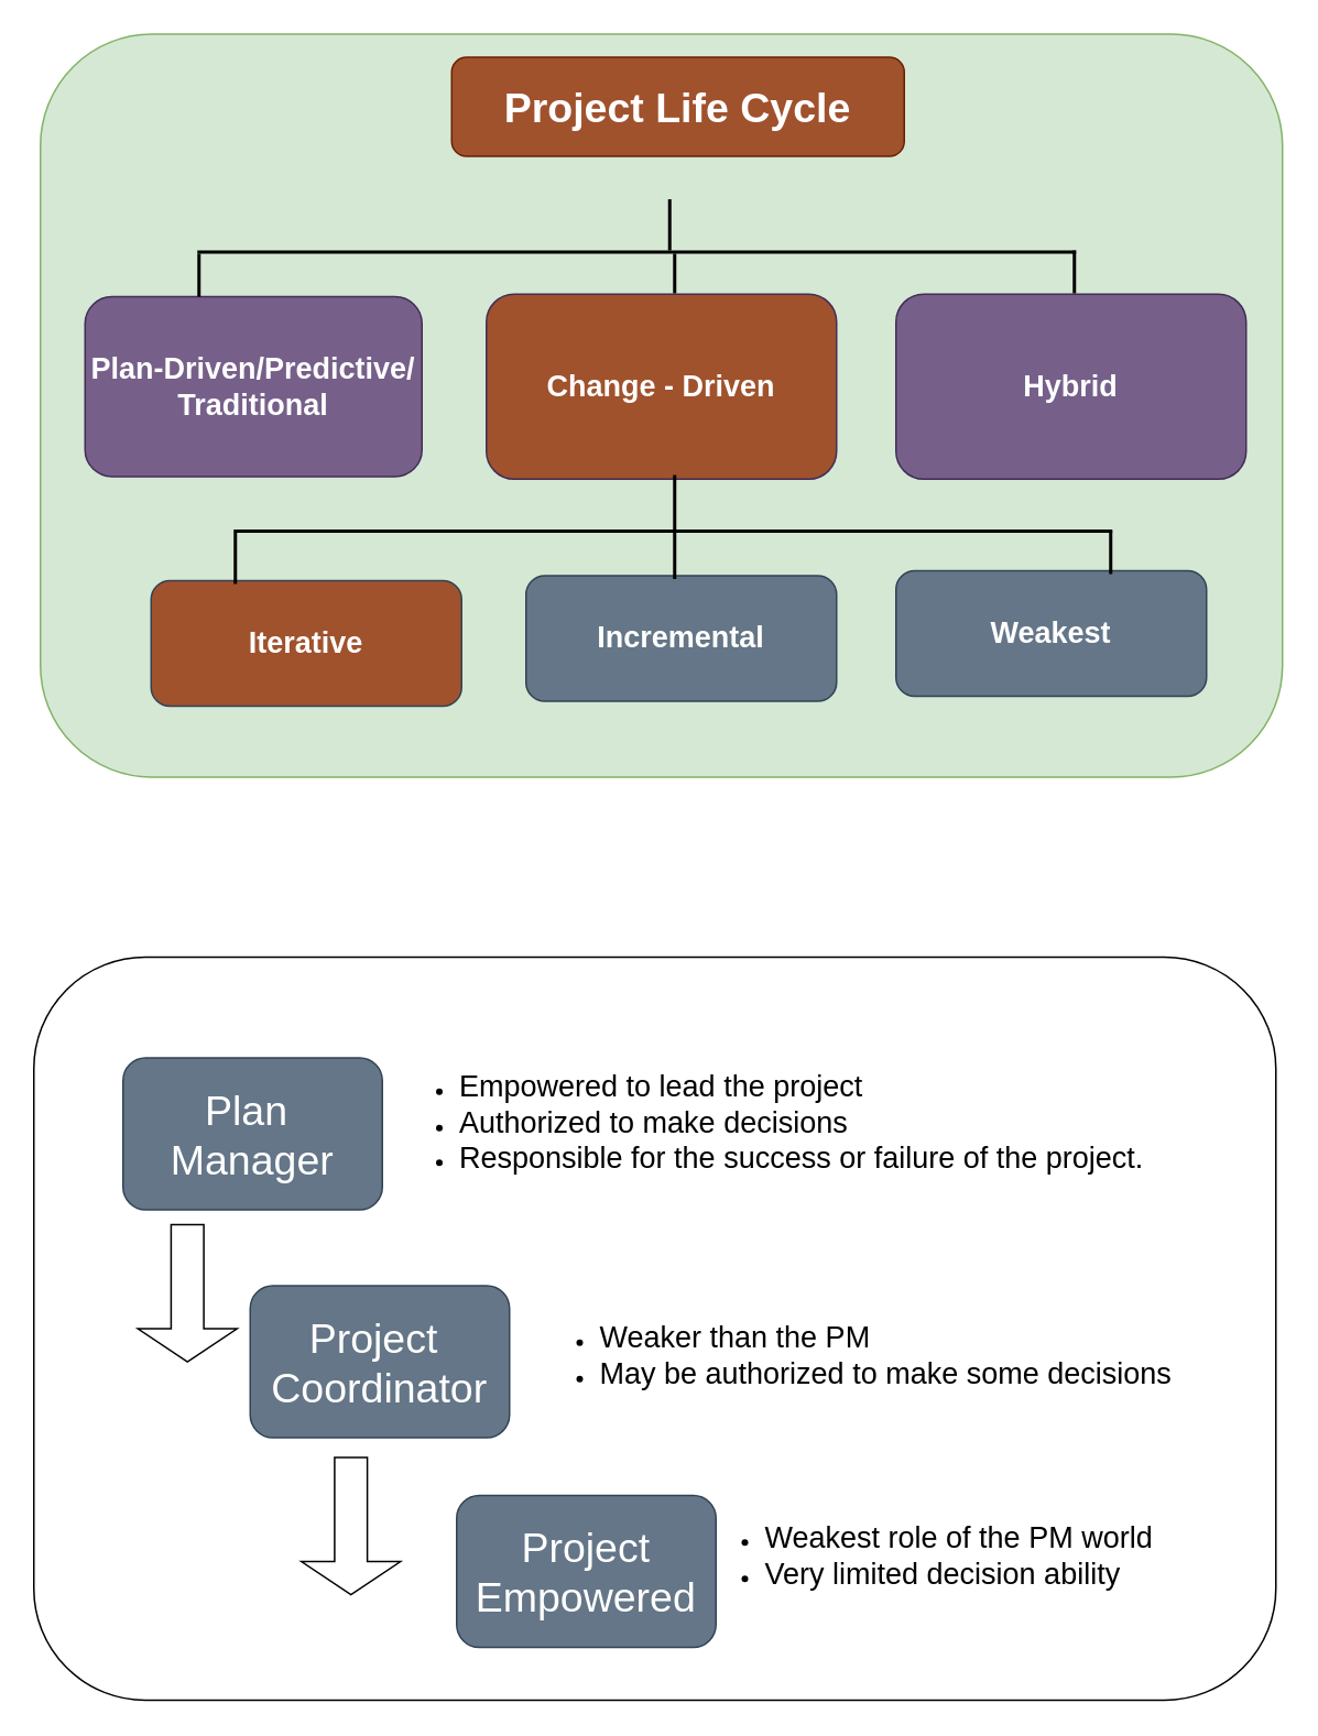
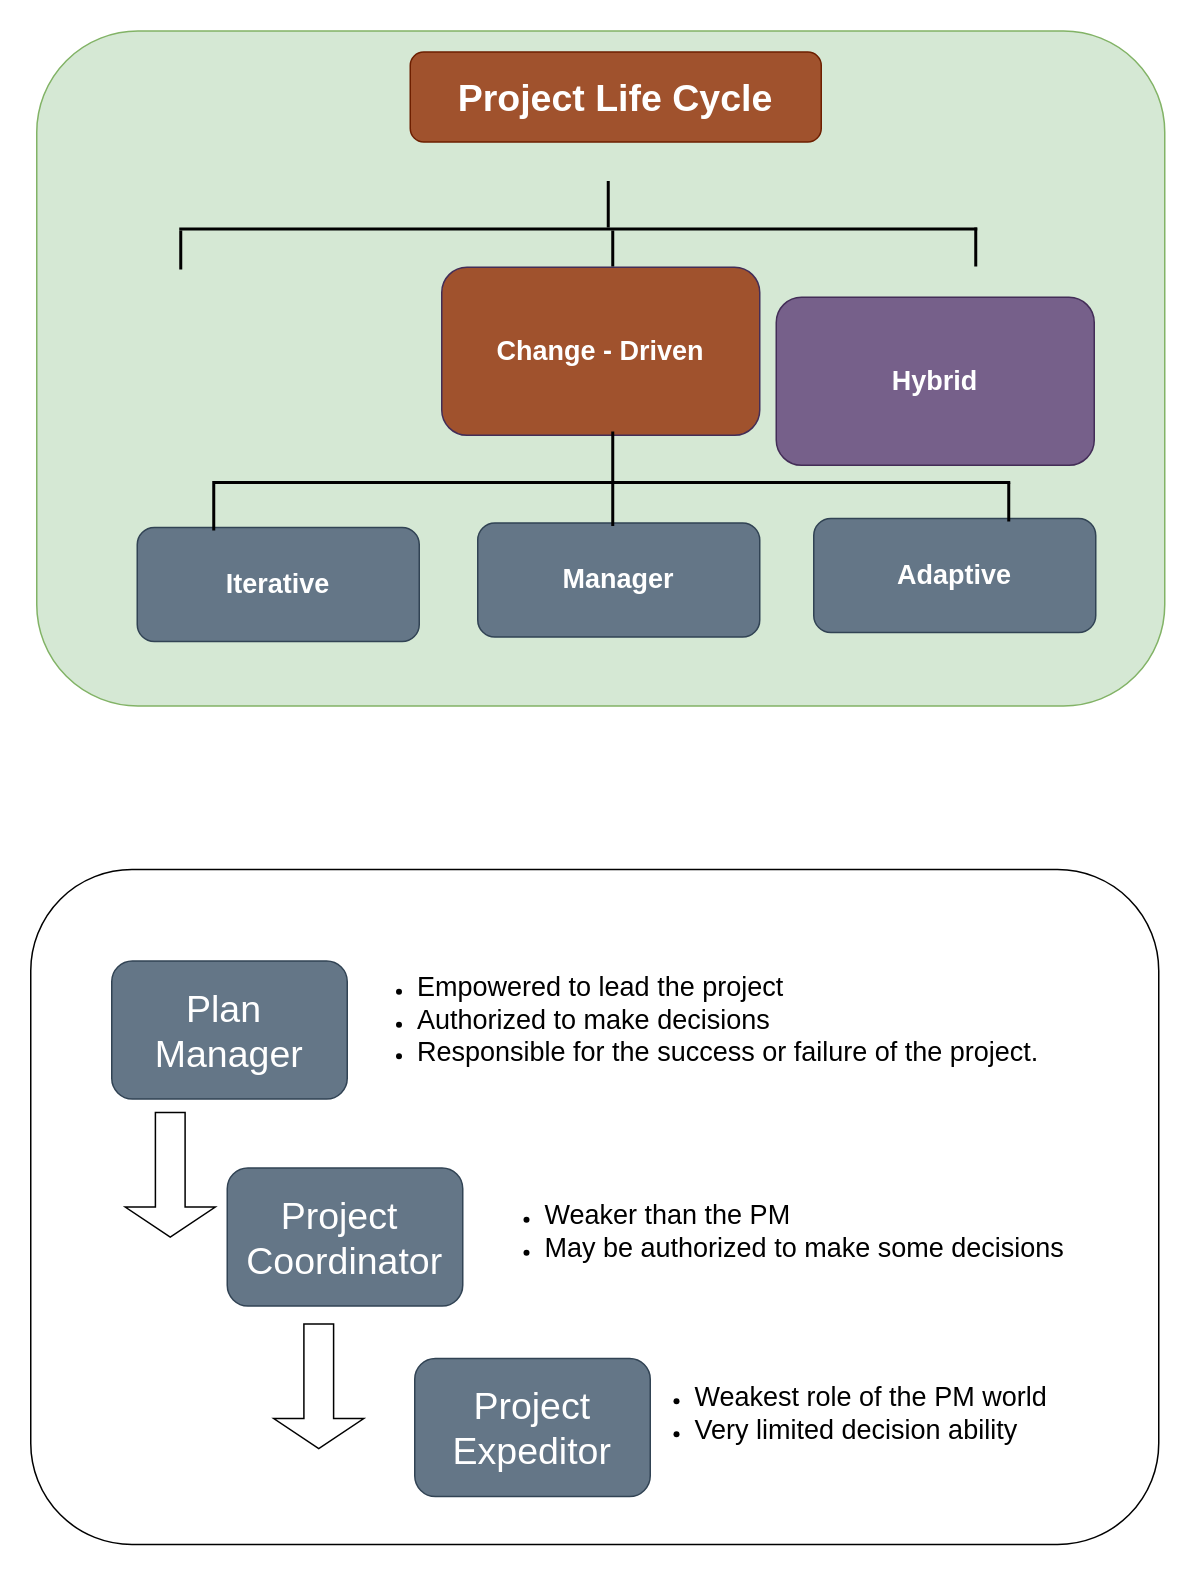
  <mxCell id="0" />
  <mxCell id="1" parent="0" />
  <mxCell id="2" value="" style="rounded=1;whiteSpace=wrap;html=1;fillColor=#d5e8d4;strokeColor=#82b366;" vertex="1" parent="1"><mxGeometry x="24" y="20" width="752" height="450" as="geometry" /></mxCell>
  <mxCell id="3" value="&lt;b&gt;&lt;font style=&quot;font-size: 25px;&quot;&gt;Project Life Cycle&lt;/font&gt;&lt;/b&gt;" style="rounded=1;whiteSpace=wrap;html=1;fillColor=#a0522d;strokeColor=#6D1F00;fontColor=#ffffff;" vertex="1" parent="1"><mxGeometry x="273" y="34" width="274" height="60" as="geometry" /></mxCell>
- <mxCell id="4" value="&lt;b style=&quot;font-size: 18px;&quot;&gt;&lt;font style=&quot;font-size: 18px;&quot;&gt;Plan-Driven/Predictive/&lt;/font&gt;&lt;/b&gt;&lt;div style=&quot;font-size: 18px;&quot;&gt;&lt;b&gt;&lt;font style=&quot;font-size: 18px;&quot;&gt;Traditional&lt;/font&gt;&lt;/b&gt;&lt;/div&gt;" style="rounded=1;whiteSpace=wrap;html=1;fillColor=#76608a;strokeColor=#432D57;fontColor=#ffffff;" vertex="1" parent="1"><mxGeometry x="51" y="179" width="204" height="109" as="geometry" /></mxCell>
  <mxCell id="5" value="&lt;b&gt;&lt;font style=&quot;font-size: 18px;&quot;&gt;Change - Driven&lt;/font&gt;&lt;/b&gt;" style="rounded=1;whiteSpace=wrap;html=1;fillColor=#a0522d;strokeColor=#432D57;fontColor=#ffffff;" vertex="1" parent="1"><mxGeometry x="294" y="177.5" width="212" height="112" as="geometry" /></mxCell>
- <mxCell id="6" value="&lt;b&gt;&lt;font style=&quot;font-size: 18px;&quot;&gt;Hybrid&lt;/font&gt;&lt;/b&gt;" style="rounded=1;whiteSpace=wrap;html=1;fillColor=#76608a;strokeColor=#432D57;fontColor=#ffffff;" vertex="1" parent="1"><mxGeometry x="542" y="177.5" width="212" height="112" as="geometry" /></mxCell>
- <mxCell id="7" value="&lt;b&gt;&lt;font style=&quot;font-size: 18px;&quot;&gt;Iterative&lt;/font&gt;&lt;/b&gt;" style="rounded=1;whiteSpace=wrap;html=1;fillColor=#a0522d;strokeColor=#314354;fontColor=#ffffff;" vertex="1" parent="1"><mxGeometry x="91" y="351" width="188" height="76" as="geometry" /></mxCell>
- <mxCell id="8" value="&lt;b&gt;&lt;font style=&quot;font-size: 18px;&quot;&gt;Incremental&lt;/font&gt;&lt;/b&gt;" style="rounded=1;whiteSpace=wrap;html=1;fillColor=#647687;strokeColor=#314354;fontColor=#ffffff;" vertex="1" parent="1"><mxGeometry x="318" y="348" width="188" height="76" as="geometry" /></mxCell>
- <mxCell id="9" value="&lt;b&gt;&lt;font style=&quot;font-size: 18px;&quot;&gt;Weakest&lt;/font&gt;&lt;/b&gt;" style="rounded=1;whiteSpace=wrap;html=1;fillColor=#647687;strokeColor=#314354;fontColor=#ffffff;" vertex="1" parent="1"><mxGeometry x="542" y="345" width="188" height="76" as="geometry" /></mxCell>
+ <mxCell id="6" value="&lt;b&gt;&lt;font style=&quot;font-size: 18px;&quot;&gt;Hybrid&lt;/font&gt;&lt;/b&gt;" style="rounded=1;whiteSpace=wrap;html=1;fillColor=#76608a;strokeColor=#432D57;fontColor=#ffffff;" vertex="1" parent="1"><mxGeometry x="517" y="197.5" width="212" height="112" as="geometry" /></mxCell>
+ <mxCell id="7" value="&lt;b&gt;&lt;font style=&quot;font-size: 18px;&quot;&gt;Iterative&lt;/font&gt;&lt;/b&gt;" style="rounded=1;whiteSpace=wrap;html=1;fillColor=#647687;strokeColor=#314354;fontColor=#ffffff;" vertex="1" parent="1"><mxGeometry x="91" y="351" width="188" height="76" as="geometry" /></mxCell>
+ <mxCell id="8" value="&lt;b&gt;&lt;font style=&quot;font-size: 18px;&quot;&gt;Manager&lt;/font&gt;&lt;/b&gt;" style="rounded=1;whiteSpace=wrap;html=1;fillColor=#647687;strokeColor=#314354;fontColor=#ffffff;" vertex="1" parent="1"><mxGeometry x="318" y="348" width="188" height="76" as="geometry" /></mxCell>
+ <mxCell id="9" value="&lt;b&gt;&lt;font style=&quot;font-size: 18px;&quot;&gt;Adaptive&lt;/font&gt;&lt;/b&gt;" style="rounded=1;whiteSpace=wrap;html=1;fillColor=#647687;strokeColor=#314354;fontColor=#ffffff;" vertex="1" parent="1"><mxGeometry x="542" y="345" width="188" height="76" as="geometry" /></mxCell>
  <mxCell id="10" value="" style="line;strokeWidth=2;html=1;perimeter=backbonePerimeter;points=[];outlineConnect=0;" vertex="1" parent="1"><mxGeometry x="119" y="147" width="532" height="10" as="geometry" /></mxCell>
  <mxCell id="11" value="" style="line;strokeWidth=2;direction=south;html=1;perimeter=backbonePerimeter;points=[];outlineConnect=0;" vertex="1" parent="1"><mxGeometry x="400" y="120" width="10" height="31" as="geometry" /></mxCell>
  <mxCell id="12" value="" style="line;strokeWidth=2;html=1;perimeter=backbonePerimeter;points=[];outlineConnect=0;" vertex="1" parent="1"><mxGeometry x="141" y="316" width="532" height="10" as="geometry" /></mxCell>
  <mxCell id="13" value="" style="line;strokeWidth=2;direction=south;html=1;perimeter=backbonePerimeter;points=[];outlineConnect=0;" vertex="1" parent="1"><mxGeometry x="645" y="151" width="10" height="26" as="geometry" /></mxCell>
  <mxCell id="14" value="" style="line;strokeWidth=2;direction=south;html=1;perimeter=backbonePerimeter;points=[];outlineConnect=0;" vertex="1" parent="1"><mxGeometry x="403" y="153" width="10" height="24" as="geometry" /></mxCell>
  <mxCell id="15" value="" style="line;strokeWidth=2;direction=south;html=1;perimeter=backbonePerimeter;points=[];outlineConnect=0;" vertex="1" parent="1"><mxGeometry x="403" y="287" width="10" height="63" as="geometry" /></mxCell>
  <mxCell id="16" value="" style="line;strokeWidth=2;direction=south;html=1;perimeter=backbonePerimeter;points=[];outlineConnect=0;" vertex="1" parent="1"><mxGeometry x="667" y="321" width="10" height="26" as="geometry" /></mxCell>
  <mxCell id="17" value="" style="line;strokeWidth=2;direction=south;html=1;perimeter=backbonePerimeter;points=[];outlineConnect=0;" vertex="1" parent="1"><mxGeometry x="137" y="322" width="10" height="31" as="geometry" /></mxCell>
  <mxCell id="18" value="" style="line;strokeWidth=2;direction=south;html=1;perimeter=backbonePerimeter;points=[];outlineConnect=0;" vertex="1" parent="1"><mxGeometry x="115" y="153" width="10" height="26" as="geometry" /></mxCell>
  <mxCell id="19" value="" style="rounded=1;whiteSpace=wrap;html=1;" vertex="1" parent="1"><mxGeometry x="20" y="579" width="752" height="450" as="geometry" /></mxCell>
  <mxCell id="20" value="&lt;font style=&quot;font-size: 25px;&quot;&gt;Plan&amp;nbsp;&lt;/font&gt;&lt;div style=&quot;font-size: 25px;&quot;&gt;&lt;font style=&quot;font-size: 25px;&quot;&gt;Manager&lt;/font&gt;&lt;/div&gt;" style="rounded=1;whiteSpace=wrap;html=1;fillColor=#647687;fontColor=#ffffff;strokeColor=#314354;" vertex="1" parent="1"><mxGeometry x="74" y="640" width="157" height="92" as="geometry" /></mxCell>
  <mxCell id="21" value="&lt;span style=&quot;font-size: 25px;&quot;&gt;&lt;font style=&quot;font-size: 25px;&quot;&gt;Project&amp;nbsp;&lt;/font&gt;&lt;/span&gt;&lt;div style=&quot;font-size: 25px;&quot;&gt;&lt;font style=&quot;font-size: 25px;&quot;&gt;Coordinator&lt;/font&gt;&lt;/div&gt;" style="rounded=1;whiteSpace=wrap;html=1;fillColor=#647687;fontColor=#ffffff;strokeColor=#314354;" vertex="1" parent="1"><mxGeometry x="151" y="778" width="157" height="92" as="geometry" /></mxCell>
- <mxCell id="22" value="&lt;font style=&quot;font-size: 25px;&quot;&gt;Project Empowered&lt;/font&gt;" style="rounded=1;whiteSpace=wrap;html=1;fillColor=#647687;fontColor=#ffffff;strokeColor=#314354;" vertex="1" parent="1"><mxGeometry x="276" y="905" width="157" height="92" as="geometry" /></mxCell>
+ <mxCell id="22" value="&lt;font style=&quot;font-size: 25px;&quot;&gt;Project Expeditor&lt;/font&gt;" style="rounded=1;whiteSpace=wrap;html=1;fillColor=#647687;fontColor=#ffffff;strokeColor=#314354;" vertex="1" parent="1"><mxGeometry x="276" y="905" width="157" height="92" as="geometry" /></mxCell>
  <mxCell id="23" value="" style="html=1;shadow=0;dashed=0;align=center;verticalAlign=middle;shape=mxgraph.arrows2.arrow;dy=0.67;dx=20;notch=0;rounded=1;strokeColor=default;fontFamily=Helvetica;fontSize=12;fontColor=default;fillColor=default;gradientColor=none;direction=south;" vertex="1" parent="1"><mxGeometry x="83" y="741" width="60" height="83" as="geometry" /></mxCell>
  <mxCell id="24" value="" style="html=1;shadow=0;dashed=0;align=center;verticalAlign=middle;shape=mxgraph.arrows2.arrow;dy=0.67;dx=20;notch=0;rounded=1;strokeColor=default;fontFamily=Helvetica;fontSize=12;fontColor=default;fillColor=default;gradientColor=none;direction=south;" vertex="1" parent="1"><mxGeometry x="182" y="882" width="60" height="83" as="geometry" /></mxCell>
  <mxCell id="25" value="&lt;ul&gt;&lt;li&gt;&lt;font style=&quot;font-size: 18px;&quot;&gt;Empowered to lead the project&lt;/font&gt;&lt;/li&gt;&lt;li&gt;&lt;font style=&quot;font-size: 18px;&quot;&gt;Authorized to make decisions&lt;/font&gt;&lt;/li&gt;&lt;li&gt;&lt;font style=&quot;font-size: 18px;&quot;&gt;Responsible for the success or failure of the project.&lt;/font&gt;&lt;/li&gt;&lt;/ul&gt;" style="text;strokeColor=none;align=left;fillColor=none;html=1;verticalAlign=middle;whiteSpace=wrap;rounded=0;fontFamily=Helvetica;fontSize=12;fontColor=default;" vertex="1" parent="1"><mxGeometry x="235.5" y="645" width="505.5" height="70" as="geometry" /></mxCell>
  <mxCell id="26" value="&lt;ul&gt;&lt;li&gt;&lt;span style=&quot;font-size: 18px;&quot;&gt;Weaker than the PM&lt;/span&gt;&lt;/li&gt;&lt;li&gt;&lt;span style=&quot;font-size: 18px;&quot;&gt;May be authorized to make some decisions&lt;/span&gt;&lt;/li&gt;&lt;/ul&gt;" style="text;strokeColor=none;align=left;fillColor=none;html=1;verticalAlign=middle;whiteSpace=wrap;rounded=0;fontFamily=Helvetica;fontSize=12;fontColor=default;" vertex="1" parent="1"><mxGeometry x="321" y="786" width="420" height="70" as="geometry" /></mxCell>
  <mxCell id="27" value="&lt;ul&gt;&lt;li&gt;&lt;span style=&quot;font-size: 18px;&quot;&gt;Weakest role of the PM world&lt;/span&gt;&lt;/li&gt;&lt;li&gt;&lt;span style=&quot;font-size: 18px;&quot;&gt;Very limited decision ability&lt;/span&gt;&lt;/li&gt;&lt;/ul&gt;" style="text;strokeColor=none;align=left;fillColor=none;html=1;verticalAlign=middle;whiteSpace=wrap;rounded=0;fontFamily=Helvetica;fontSize=12;fontColor=default;" vertex="1" parent="1"><mxGeometry x="421" y="907" width="315" height="70" as="geometry" /></mxCell>
